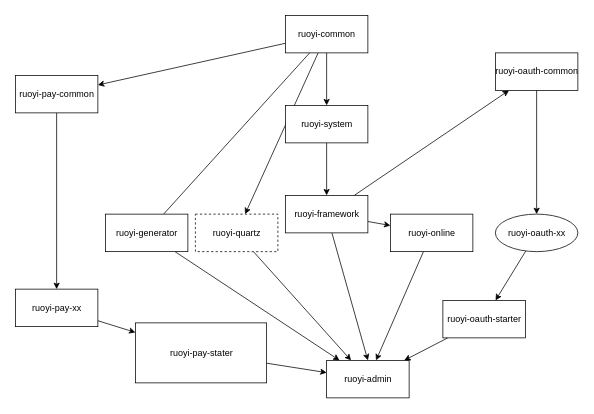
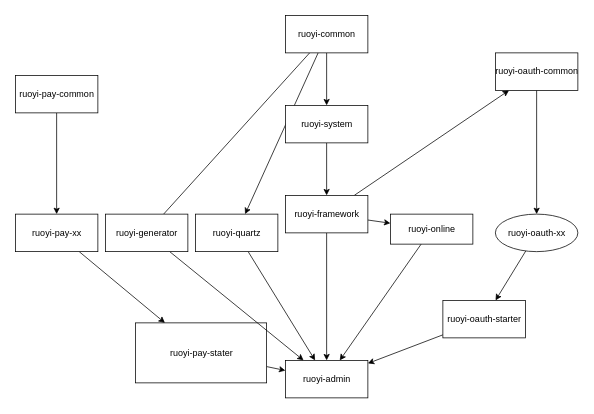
  <mxCell id="0" />
  <mxCell id="1" parent="0" />
- <mxCell id="2" value="ruoyi-admin" style="html=1;" parent="1" vertex="1"><mxGeometry x="435" y="480" width="110" height="50" as="geometry" /></mxCell>
+ <mxCell id="2" value="ruoyi-admin" style="html=1;" parent="1" vertex="1"><mxGeometry x="380" y="480" width="110" height="50" as="geometry" /></mxCell>
  <mxCell id="3" style="edgeStyle=none;html=1;" parent="1" source="7" target="9" edge="1"><mxGeometry relative="1" as="geometry" /></mxCell>
  <mxCell id="4" style="edgeStyle=none;html=1;" edge="1" parent="1" source="7" target="15"><mxGeometry relative="1" as="geometry" /></mxCell>
- <mxCell id="5" style="edgeStyle=none;html=1;" edge="1" parent="1" source="7" target="29"><mxGeometry relative="1" as="geometry" /></mxCell>
  <mxCell id="6" style="edgeStyle=none;html=1;endArrow=none;" edge="1" parent="1" source="7" target="31"><mxGeometry relative="1" as="geometry" /></mxCell>
  <mxCell id="7" value="ruoyi-common" style="html=1;" parent="1" vertex="1"><mxGeometry x="380" y="20" width="110" height="50" as="geometry" /></mxCell>
  <mxCell id="8" style="edgeStyle=none;html=1;" edge="1" parent="1" source="9" target="13"><mxGeometry relative="1" as="geometry" /></mxCell>
  <mxCell id="9" value="ruoyi-system" style="html=1;" vertex="1" parent="1"><mxGeometry x="380" y="140" width="110" height="50" as="geometry" /></mxCell>
  <mxCell id="10" style="edgeStyle=none;html=1;entryX=0.5;entryY=0;entryDx=0;entryDy=0;" edge="1" parent="1" source="13" target="2"><mxGeometry relative="1" as="geometry" /></mxCell>
  <mxCell id="11" style="edgeStyle=none;html=1;" edge="1" parent="1" source="13" target="17"><mxGeometry relative="1" as="geometry" /></mxCell>
  <mxCell id="12" style="edgeStyle=none;html=1;" edge="1" parent="1" source="13" target="25"><mxGeometry relative="1" as="geometry" /></mxCell>
  <mxCell id="13" value="ruoyi-framework" style="html=1;" vertex="1" parent="1"><mxGeometry x="380" y="260" width="110" height="50" as="geometry" /></mxCell>
  <mxCell id="14" style="edgeStyle=none;html=1;" edge="1" parent="1" source="15" target="2"><mxGeometry relative="1" as="geometry" /></mxCell>
- <mxCell id="15" value="ruoyi-quartz" style="html=1;dashed=1;" vertex="1" parent="1"><mxGeometry x="260" y="285" width="110" height="50" as="geometry" /></mxCell>
+ <mxCell id="15" value="ruoyi-quartz" style="html=1;" vertex="1" parent="1"><mxGeometry x="260" y="285" width="110" height="50" as="geometry" /></mxCell>
  <mxCell id="16" style="edgeStyle=none;html=1;" edge="1" parent="1" source="17" target="2"><mxGeometry relative="1" as="geometry" /></mxCell>
- <mxCell id="17" value="ruoyi-online" style="html=1;" vertex="1" parent="1"><mxGeometry x="520" y="285" width="110" height="50" as="geometry" /></mxCell>
+ <mxCell id="17" value="ruoyi-online" style="html=1;" vertex="1" parent="1"><mxGeometry x="520" y="285" width="110" height="40" as="geometry" /></mxCell>
  <mxCell id="18" style="edgeStyle=none;html=1;" edge="1" parent="1" source="19" target="2"><mxGeometry relative="1" as="geometry" /></mxCell>
  <mxCell id="19" value="ruoyi-oauth-starter" style="html=1;" vertex="1" parent="1"><mxGeometry x="590" y="400" width="110" height="50" as="geometry" /></mxCell>
  <mxCell id="20" style="edgeStyle=none;html=1;" edge="1" parent="1" source="21" target="2"><mxGeometry relative="1" as="geometry" /></mxCell>
  <mxCell id="21" value="ruoyi-pay-stater" style="html=1;" vertex="1" parent="1"><mxGeometry x="180" y="430" width="175" height="80" as="geometry" /></mxCell>
  <mxCell id="22" style="edgeStyle=none;html=1;" edge="1" parent="1" source="23" target="19"><mxGeometry relative="1" as="geometry" /></mxCell>
  <mxCell id="23" value="ruoyi-oauth-xx" style="ellipse;html=1;" vertex="1" parent="1"><mxGeometry x="660" y="285" width="110" height="50" as="geometry" /></mxCell>
  <mxCell id="24" style="edgeStyle=none;html=1;" edge="1" parent="1" source="25" target="23"><mxGeometry relative="1" as="geometry" /></mxCell>
  <mxCell id="25" value="ruoyi-oauth-common" style="html=1;" vertex="1" parent="1"><mxGeometry x="660" y="70" width="110" height="50" as="geometry" /></mxCell>
  <mxCell id="26" style="edgeStyle=none;html=1;" edge="1" parent="1" source="27" target="21"><mxGeometry relative="1" as="geometry" /></mxCell>
- <mxCell id="27" value="ruoyi-pay-xx" style="html=1;" vertex="1" parent="1"><mxGeometry x="20" y="385" width="110" height="50" as="geometry" /></mxCell>
+ <mxCell id="27" value="ruoyi-pay-xx" style="html=1;" vertex="1" parent="1"><mxGeometry x="20" y="285" width="110" height="50" as="geometry" /></mxCell>
  <mxCell id="28" style="edgeStyle=none;html=1;" edge="1" parent="1" source="29" target="27"><mxGeometry relative="1" as="geometry" /></mxCell>
  <mxCell id="29" value="ruoyi-pay-common" style="html=1;" vertex="1" parent="1"><mxGeometry x="20" y="100" width="110" height="50" as="geometry" /></mxCell>
  <mxCell id="30" style="edgeStyle=none;html=1;" edge="1" parent="1" source="31" target="2"><mxGeometry relative="1" as="geometry" /></mxCell>
  <mxCell id="31" value="ruoyi-generator" style="html=1;" vertex="1" parent="1"><mxGeometry x="140" y="285" width="110" height="50" as="geometry" /></mxCell>
